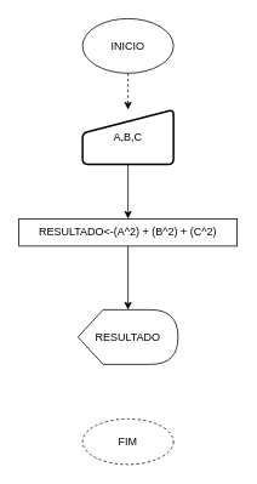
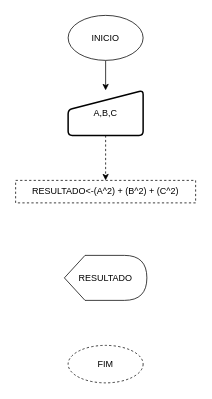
  <mxCell id="0" />
  <mxCell id="1" parent="0" />
- <mxCell id="2" value="" style="edgeStyle=orthogonalEdgeStyle;rounded=0;orthogonalLoop=1;jettySize=auto;html=1;dashed=1;" edge="1" parent="1" source="3" target="9"><mxGeometry relative="1" as="geometry" /></mxCell>
+ <mxCell id="2" value="" style="edgeStyle=orthogonalEdgeStyle;rounded=0;orthogonalLoop=1;jettySize=auto;html=1;" edge="1" parent="1" source="3" target="9"><mxGeometry relative="1" as="geometry" /></mxCell>
  <mxCell id="3" value="INICIO" style="ellipse;whiteSpace=wrap;html=1;" parent="1" vertex="1"><mxGeometry x="90" y="20" width="100" height="60" as="geometry" /></mxCell>
- <mxCell id="4" value="" style="edgeStyle=none;rounded=0;orthogonalLoop=1;jettySize=auto;html=1;" parent="1" source="5" target="6" edge="1"><mxGeometry relative="1" as="geometry" /></mxCell>
- <mxCell id="5" value="RESULTADO&amp;lt;-(A^2) + (B^2) + (C^2)" style="whiteSpace=wrap;html=1;" parent="1" vertex="1"><mxGeometry x="20" y="240" width="240" height="30" as="geometry" /></mxCell>
+ <mxCell id="5" value="RESULTADO&amp;lt;-(A^2) + (B^2) + (C^2)" style="whiteSpace=wrap;html=1;dashed=1;" parent="1" vertex="1"><mxGeometry x="20" y="240" width="240" height="30" as="geometry" /></mxCell>
  <mxCell id="6" value="RESULTADO" style="shape=display;whiteSpace=wrap;html=1;" parent="1" vertex="1"><mxGeometry x="85" y="340" width="110" height="60" as="geometry" /></mxCell>
  <mxCell id="7" value="FIM" style="ellipse;whiteSpace=wrap;html=1;dashed=1;" parent="1" vertex="1"><mxGeometry x="90" y="460" width="100" height="50" as="geometry" /></mxCell>
- <mxCell id="8" value="" style="edgeStyle=orthogonalEdgeStyle;rounded=0;orthogonalLoop=1;jettySize=auto;html=1;" edge="1" parent="1" source="9" target="5"><mxGeometry relative="1" as="geometry" /></mxCell>
+ <mxCell id="8" value="" style="edgeStyle=orthogonalEdgeStyle;rounded=0;orthogonalLoop=1;jettySize=auto;html=1;dashed=1;" edge="1" parent="1" source="9" target="5"><mxGeometry relative="1" as="geometry" /></mxCell>
  <mxCell id="9" value="&lt;span&gt;A,B,C&lt;/span&gt;" style="html=1;strokeWidth=2;shape=manualInput;whiteSpace=wrap;rounded=1;size=26;arcSize=11;" vertex="1" parent="1"><mxGeometry x="90" y="120" width="100" height="60" as="geometry" /></mxCell>
